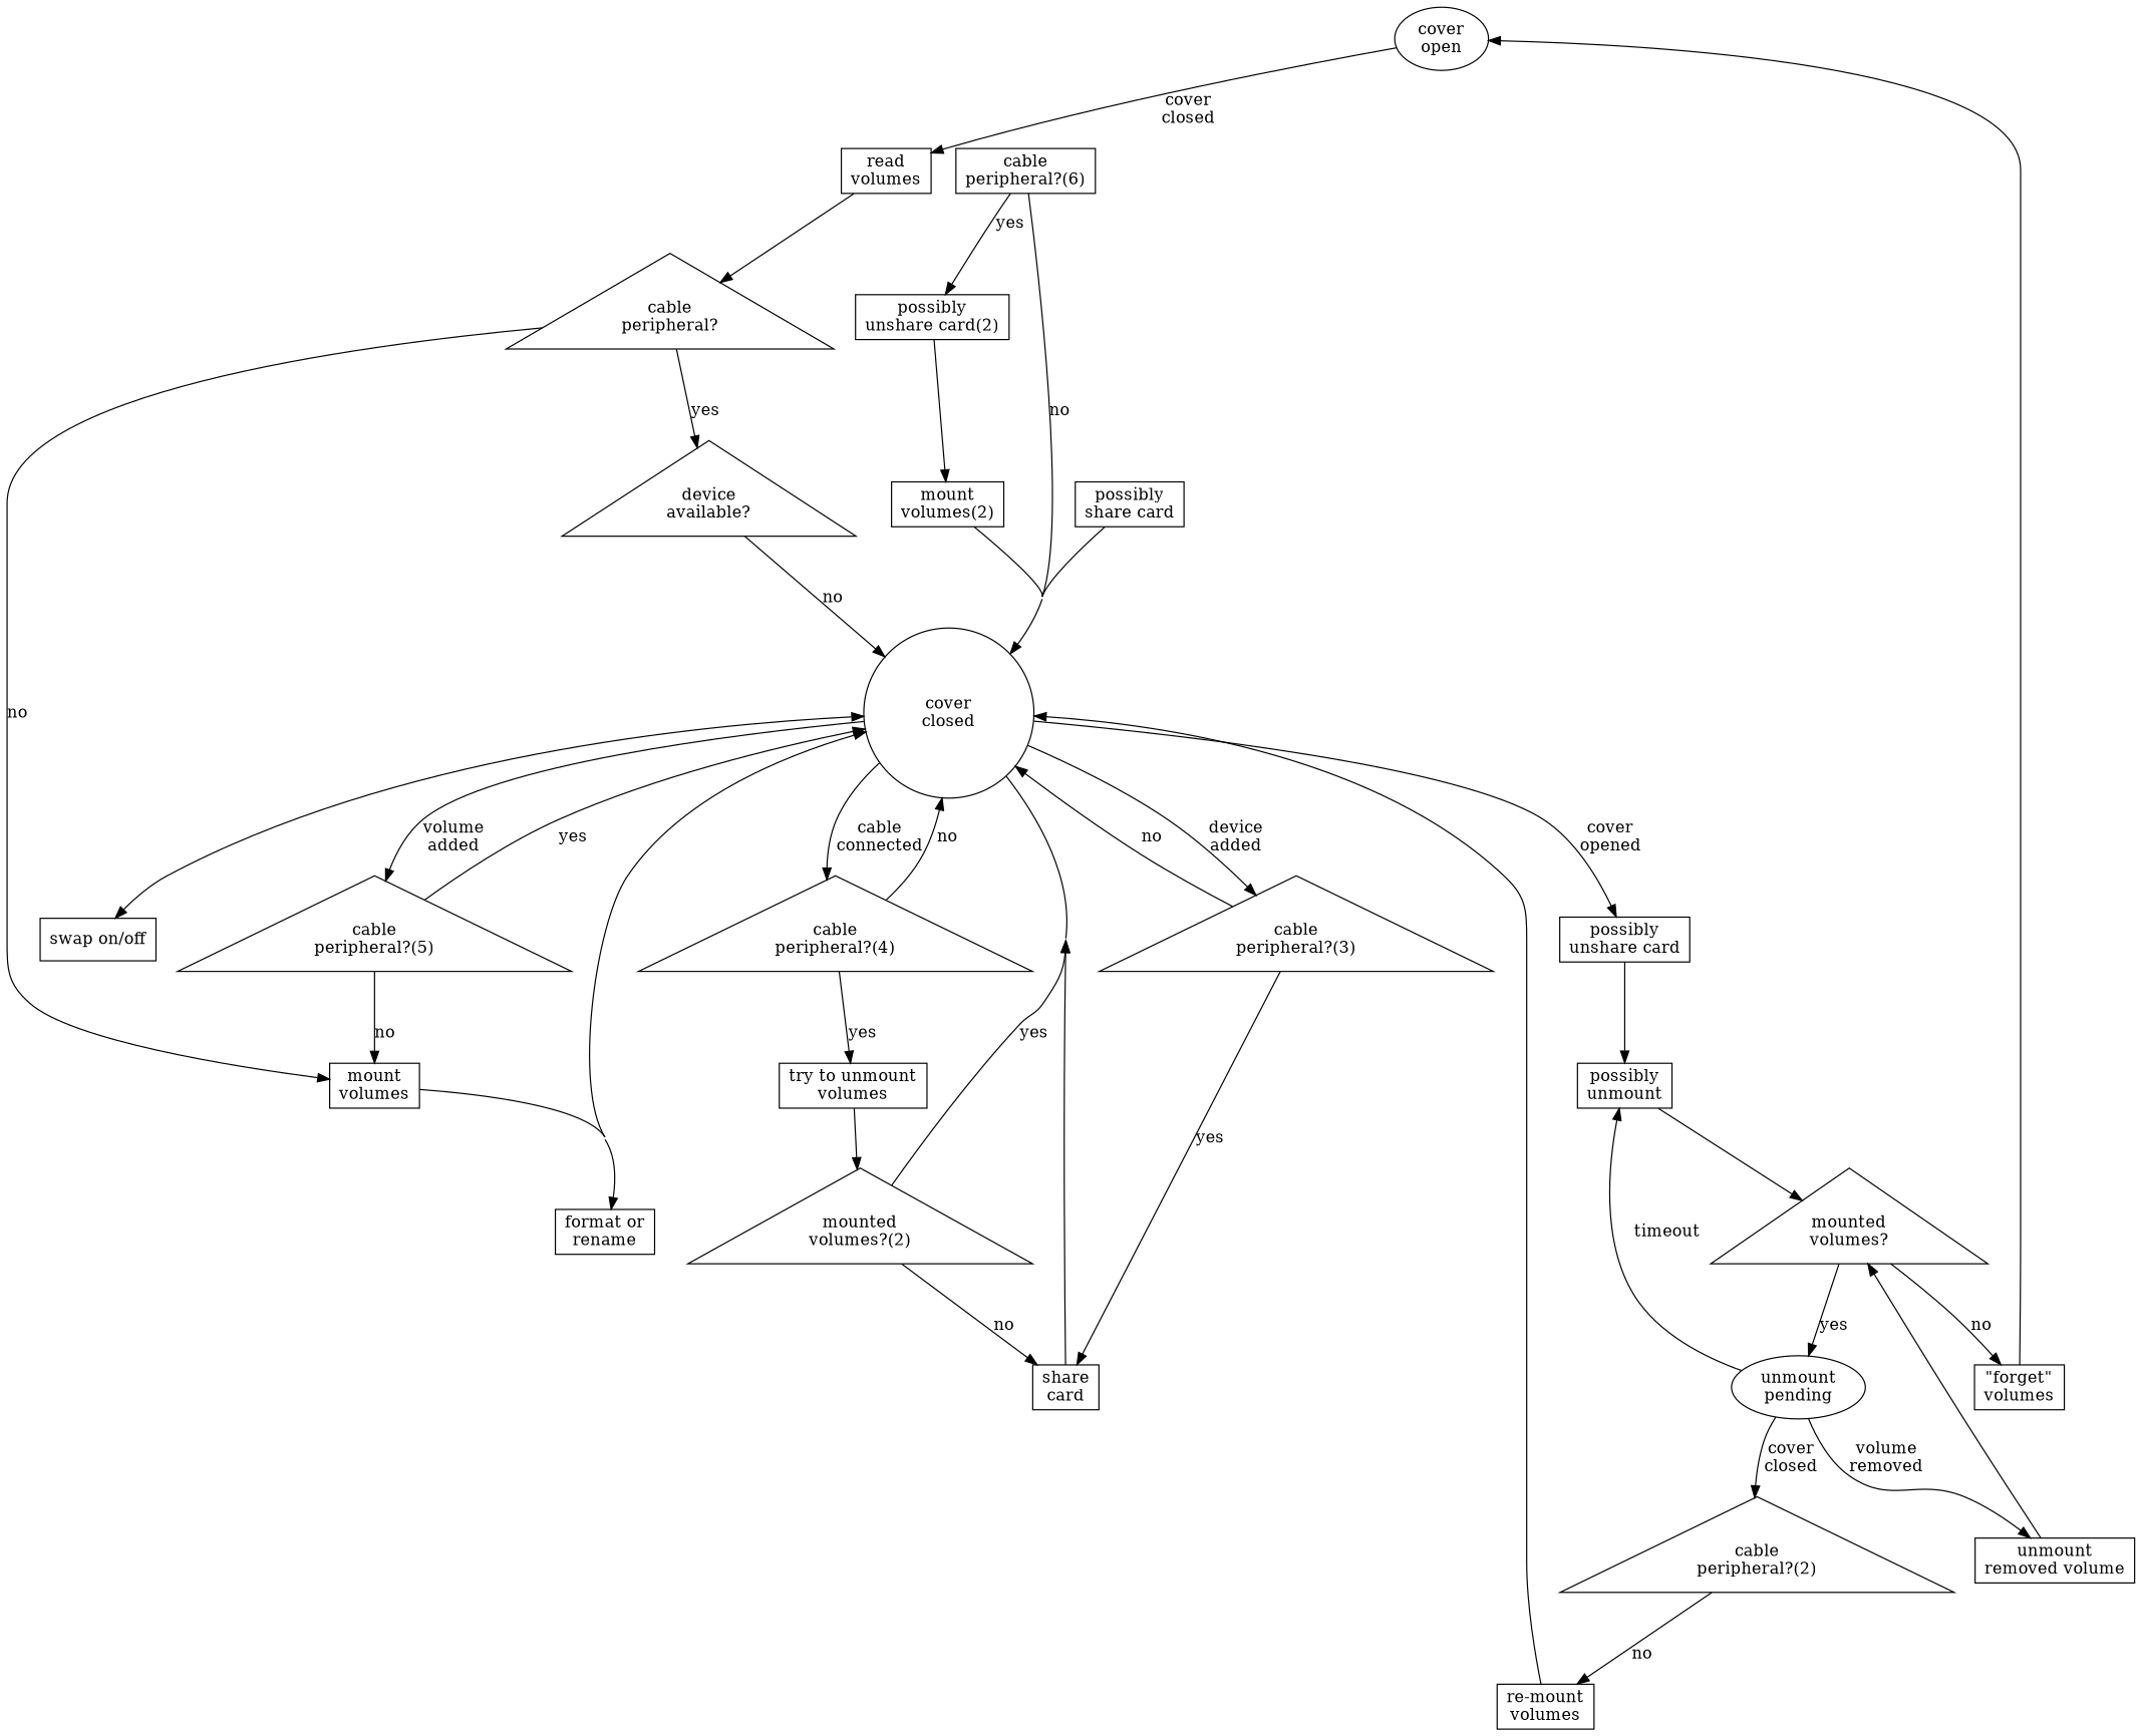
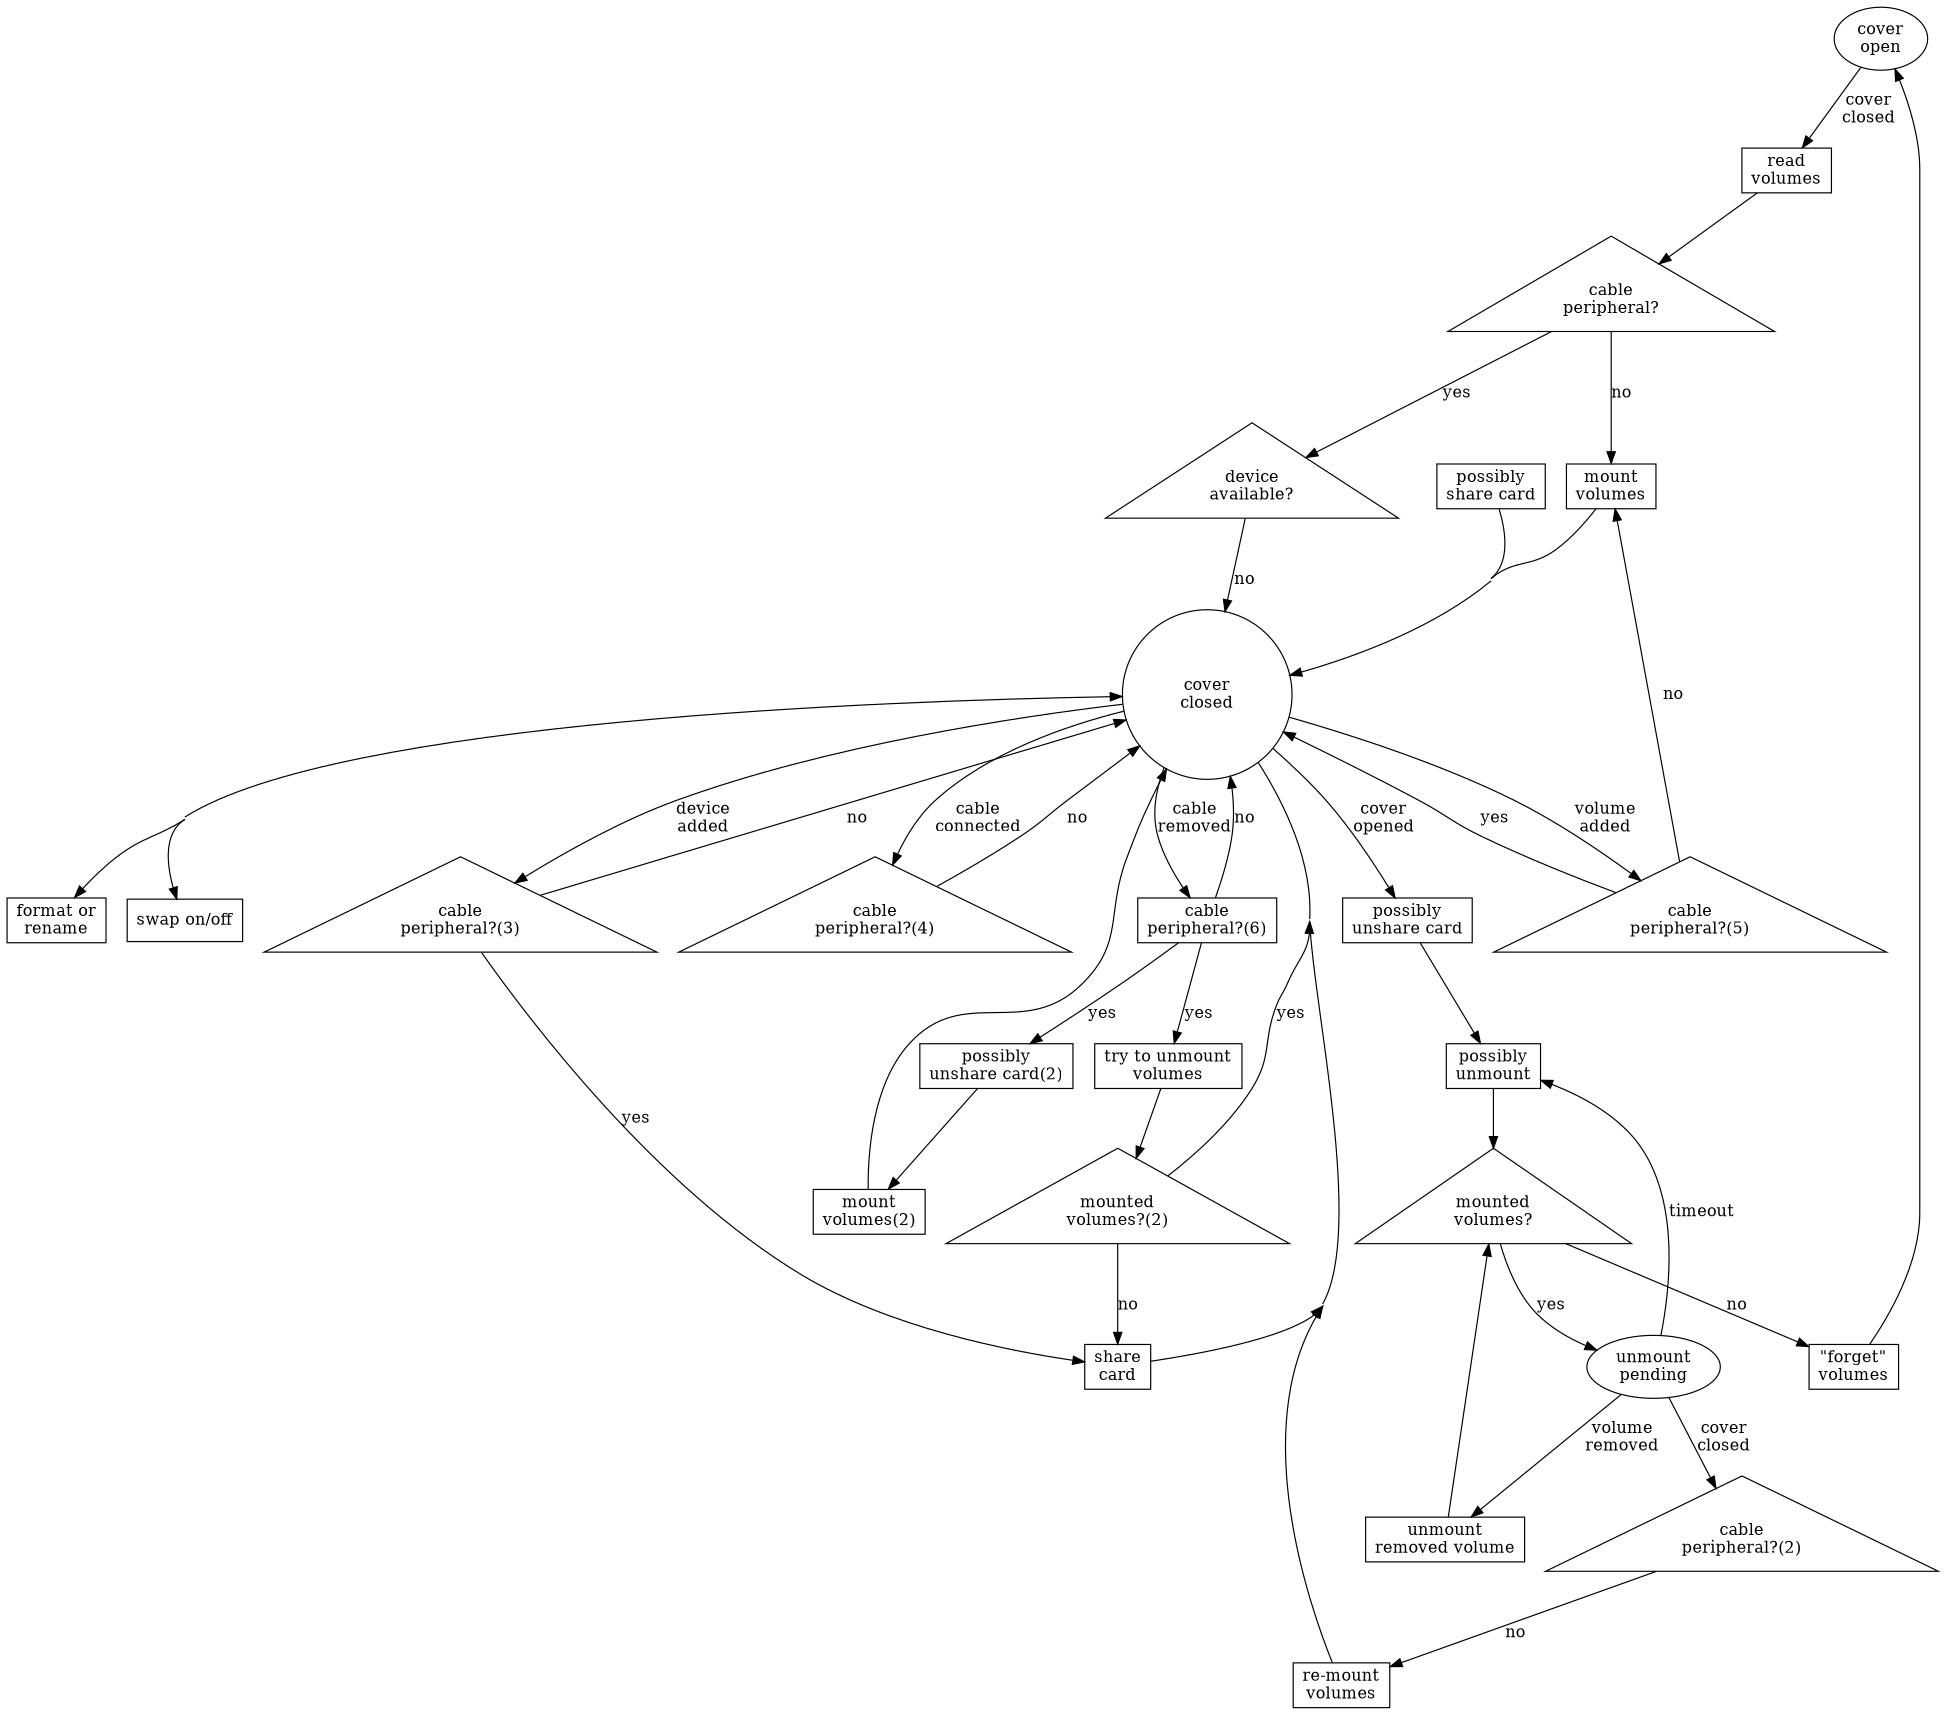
  digraph {
    concentrate=true
    node [shape=box]
    "cover\nopen" [shape=ellipse]
    "read\nvolumes"
    "cable\nperipheral?" [shape=triangle]
    "mount\nvolumes"
    "device\navailable?" [shape=triangle]
    "cover\nclosed" [height=2 shape=ellipse width=2]
    "cable\nperipheral?(3)" [shape=triangle]
    "possibly\nunshare card"
    "cable\nperipheral?(4)" [shape=triangle]
    "cable\nperipheral?(5)" [shape=triangle]
    "cable\nperipheral?(6)"
    "format or\nrename"
    "swap on/off"
    "share\ncard"
    "possibly\nunmount"
    "try to unmount\nvolumes"
    "possibly\nunshare card(2)"
    "mounted\nvolumes?" [shape=triangle]
    "\"forget\"\nvolumes"
    "unmount\npending" [shape=ellipse]
    "unmount\nremoved volume"
    "cable\nperipheral?(2)" [shape=triangle]
    "re-mount\nvolumes"
    "possibly\nshare card"
    "mounted\nvolumes?(2)" [shape=triangle]
    "mount\nvolumes(2)"
    "cover\nopen" -> "read\nvolumes" [label="cover\nclosed"]
    "read\nvolumes" -> "cable\nperipheral?"
    "cable\nperipheral?" -> "mount\nvolumes" [label=no]
    "cable\nperipheral?" -> "device\navailable?" [label=yes]
-   "mount\nvolumes" -> "format or\nrename"
+   "mount\nvolumes" -> "cover\nclosed"
    "device\navailable?" -> "cover\nclosed" [label=no]
    "cover\nclosed" -> "cable\nperipheral?(3)" [label="device\nadded"]
    "cover\nclosed" -> "possibly\nunshare card" [label="cover\nopened"]
    "cover\nclosed" -> "cable\nperipheral?(4)" [label="cable\nconnected"]
    "cover\nclosed" -> "cable\nperipheral?(5)" [label="volume\nadded"]
+   "cover\nclosed" -> "cable\nperipheral?(6)" [label="cable\nremoved"]
    "cover\nclosed" -> "format or\nrename" [dir=both]
    "cover\nclosed" -> "swap on/off" [dir=both]
    "cable\nperipheral?(3)" -> "cover\nclosed" [label=no]
    "cable\nperipheral?(3)" -> "share\ncard" [label=yes]
    "possibly\nunshare card" -> "possibly\nunmount"
    "cable\nperipheral?(4)" -> "cover\nclosed" [label=no]
-   "cable\nperipheral?(4)" -> "try to unmount\nvolumes" [label=yes]
+   "cable\nperipheral?(6)" -> "try to unmount\nvolumes" [label=yes]
    "cable\nperipheral?(5)" -> "mount\nvolumes" [label=no]
    "cable\nperipheral?(5)" -> "cover\nclosed" [label=yes]
    "cable\nperipheral?(6)" -> "cover\nclosed" [label=no]
    "cable\nperipheral?(6)" -> "possibly\nunshare card(2)" [label=yes]
    "share\ncard" -> "cover\nclosed"
    "possibly\nunmount" -> "mounted\nvolumes?"
    "try to unmount\nvolumes" -> "mounted\nvolumes?(2)"
    "possibly\nunshare card(2)" -> "mount\nvolumes(2)"
    "mounted\nvolumes?" -> "\"forget\"\nvolumes" [label=no]
    "mounted\nvolumes?" -> "unmount\npending" [label=yes]
    "\"forget\"\nvolumes" -> "cover\nopen"
    "unmount\npending" -> "possibly\nunmount" [label=timeout]
    "unmount\npending" -> "unmount\nremoved volume" [label="volume\nremoved"]
    "unmount\npending" -> "cable\nperipheral?(2)" [label="cover\nclosed"]
    "unmount\nremoved volume" -> "mounted\nvolumes?"
    "cable\nperipheral?(2)" -> "re-mount\nvolumes" [label=no]
    "re-mount\nvolumes" -> "cover\nclosed"
    "possibly\nshare card" -> "cover\nclosed"
    "mounted\nvolumes?(2)" -> "cover\nclosed" [label=yes]
    "mounted\nvolumes?(2)" -> "share\ncard" [label=no]
    "mount\nvolumes(2)" -> "cover\nclosed"
  }
